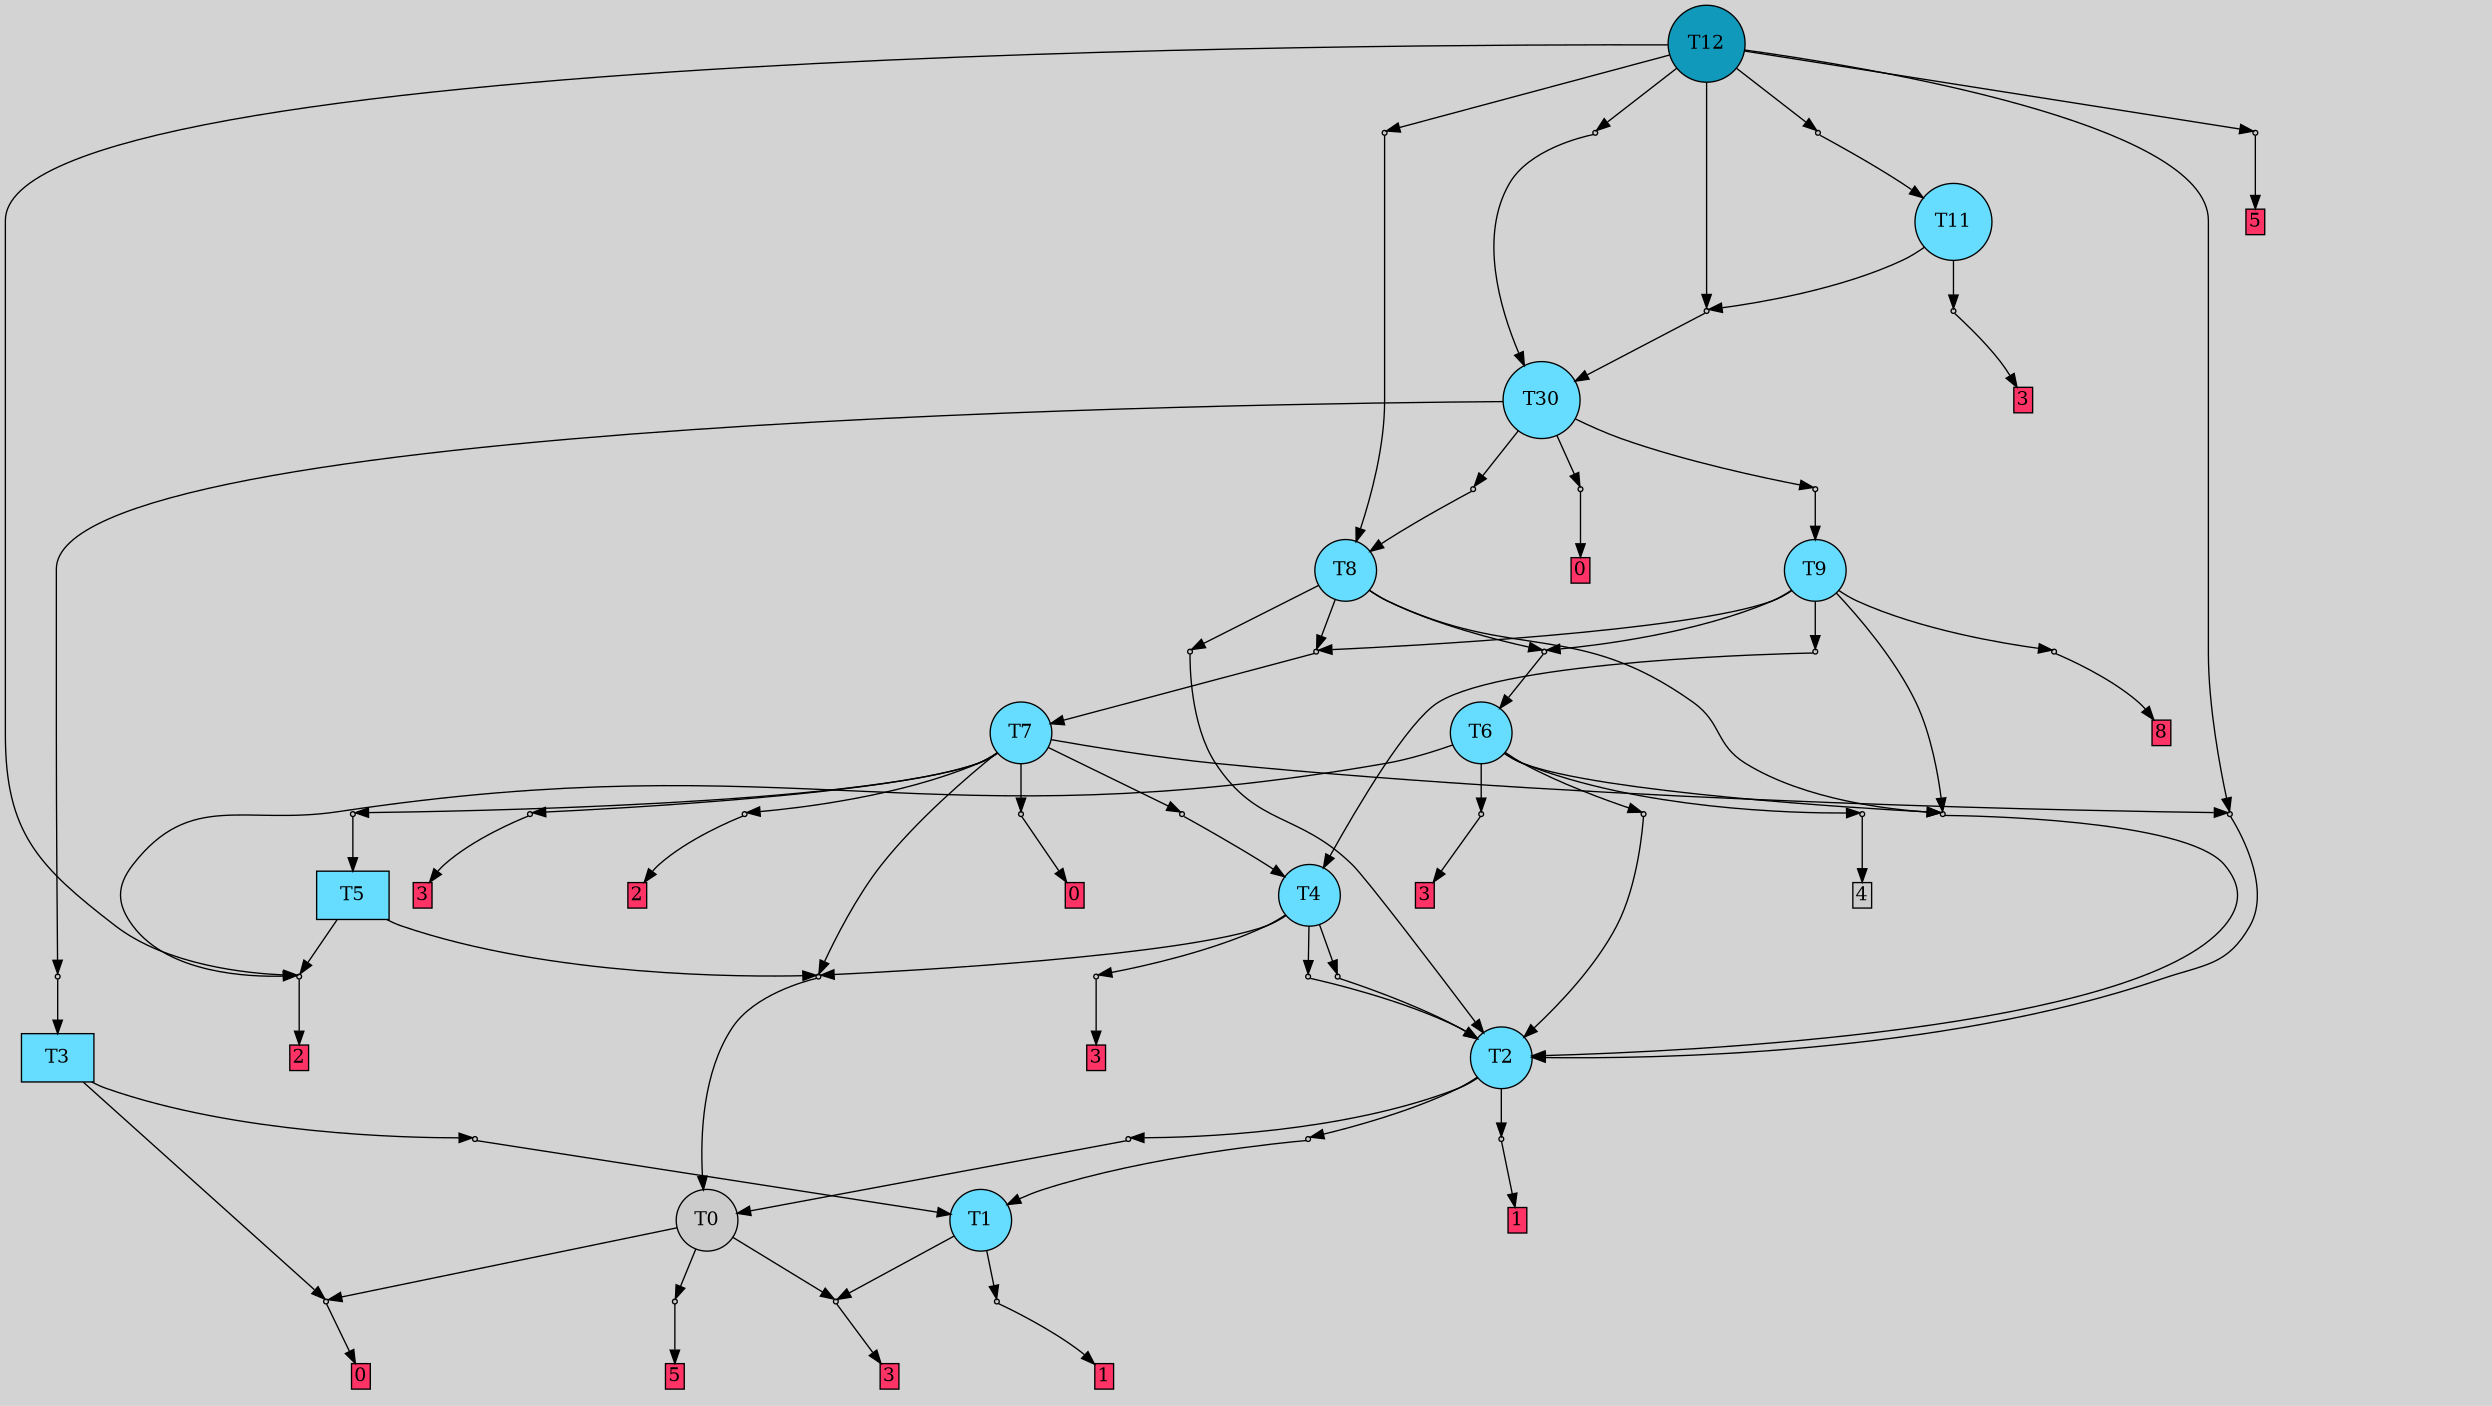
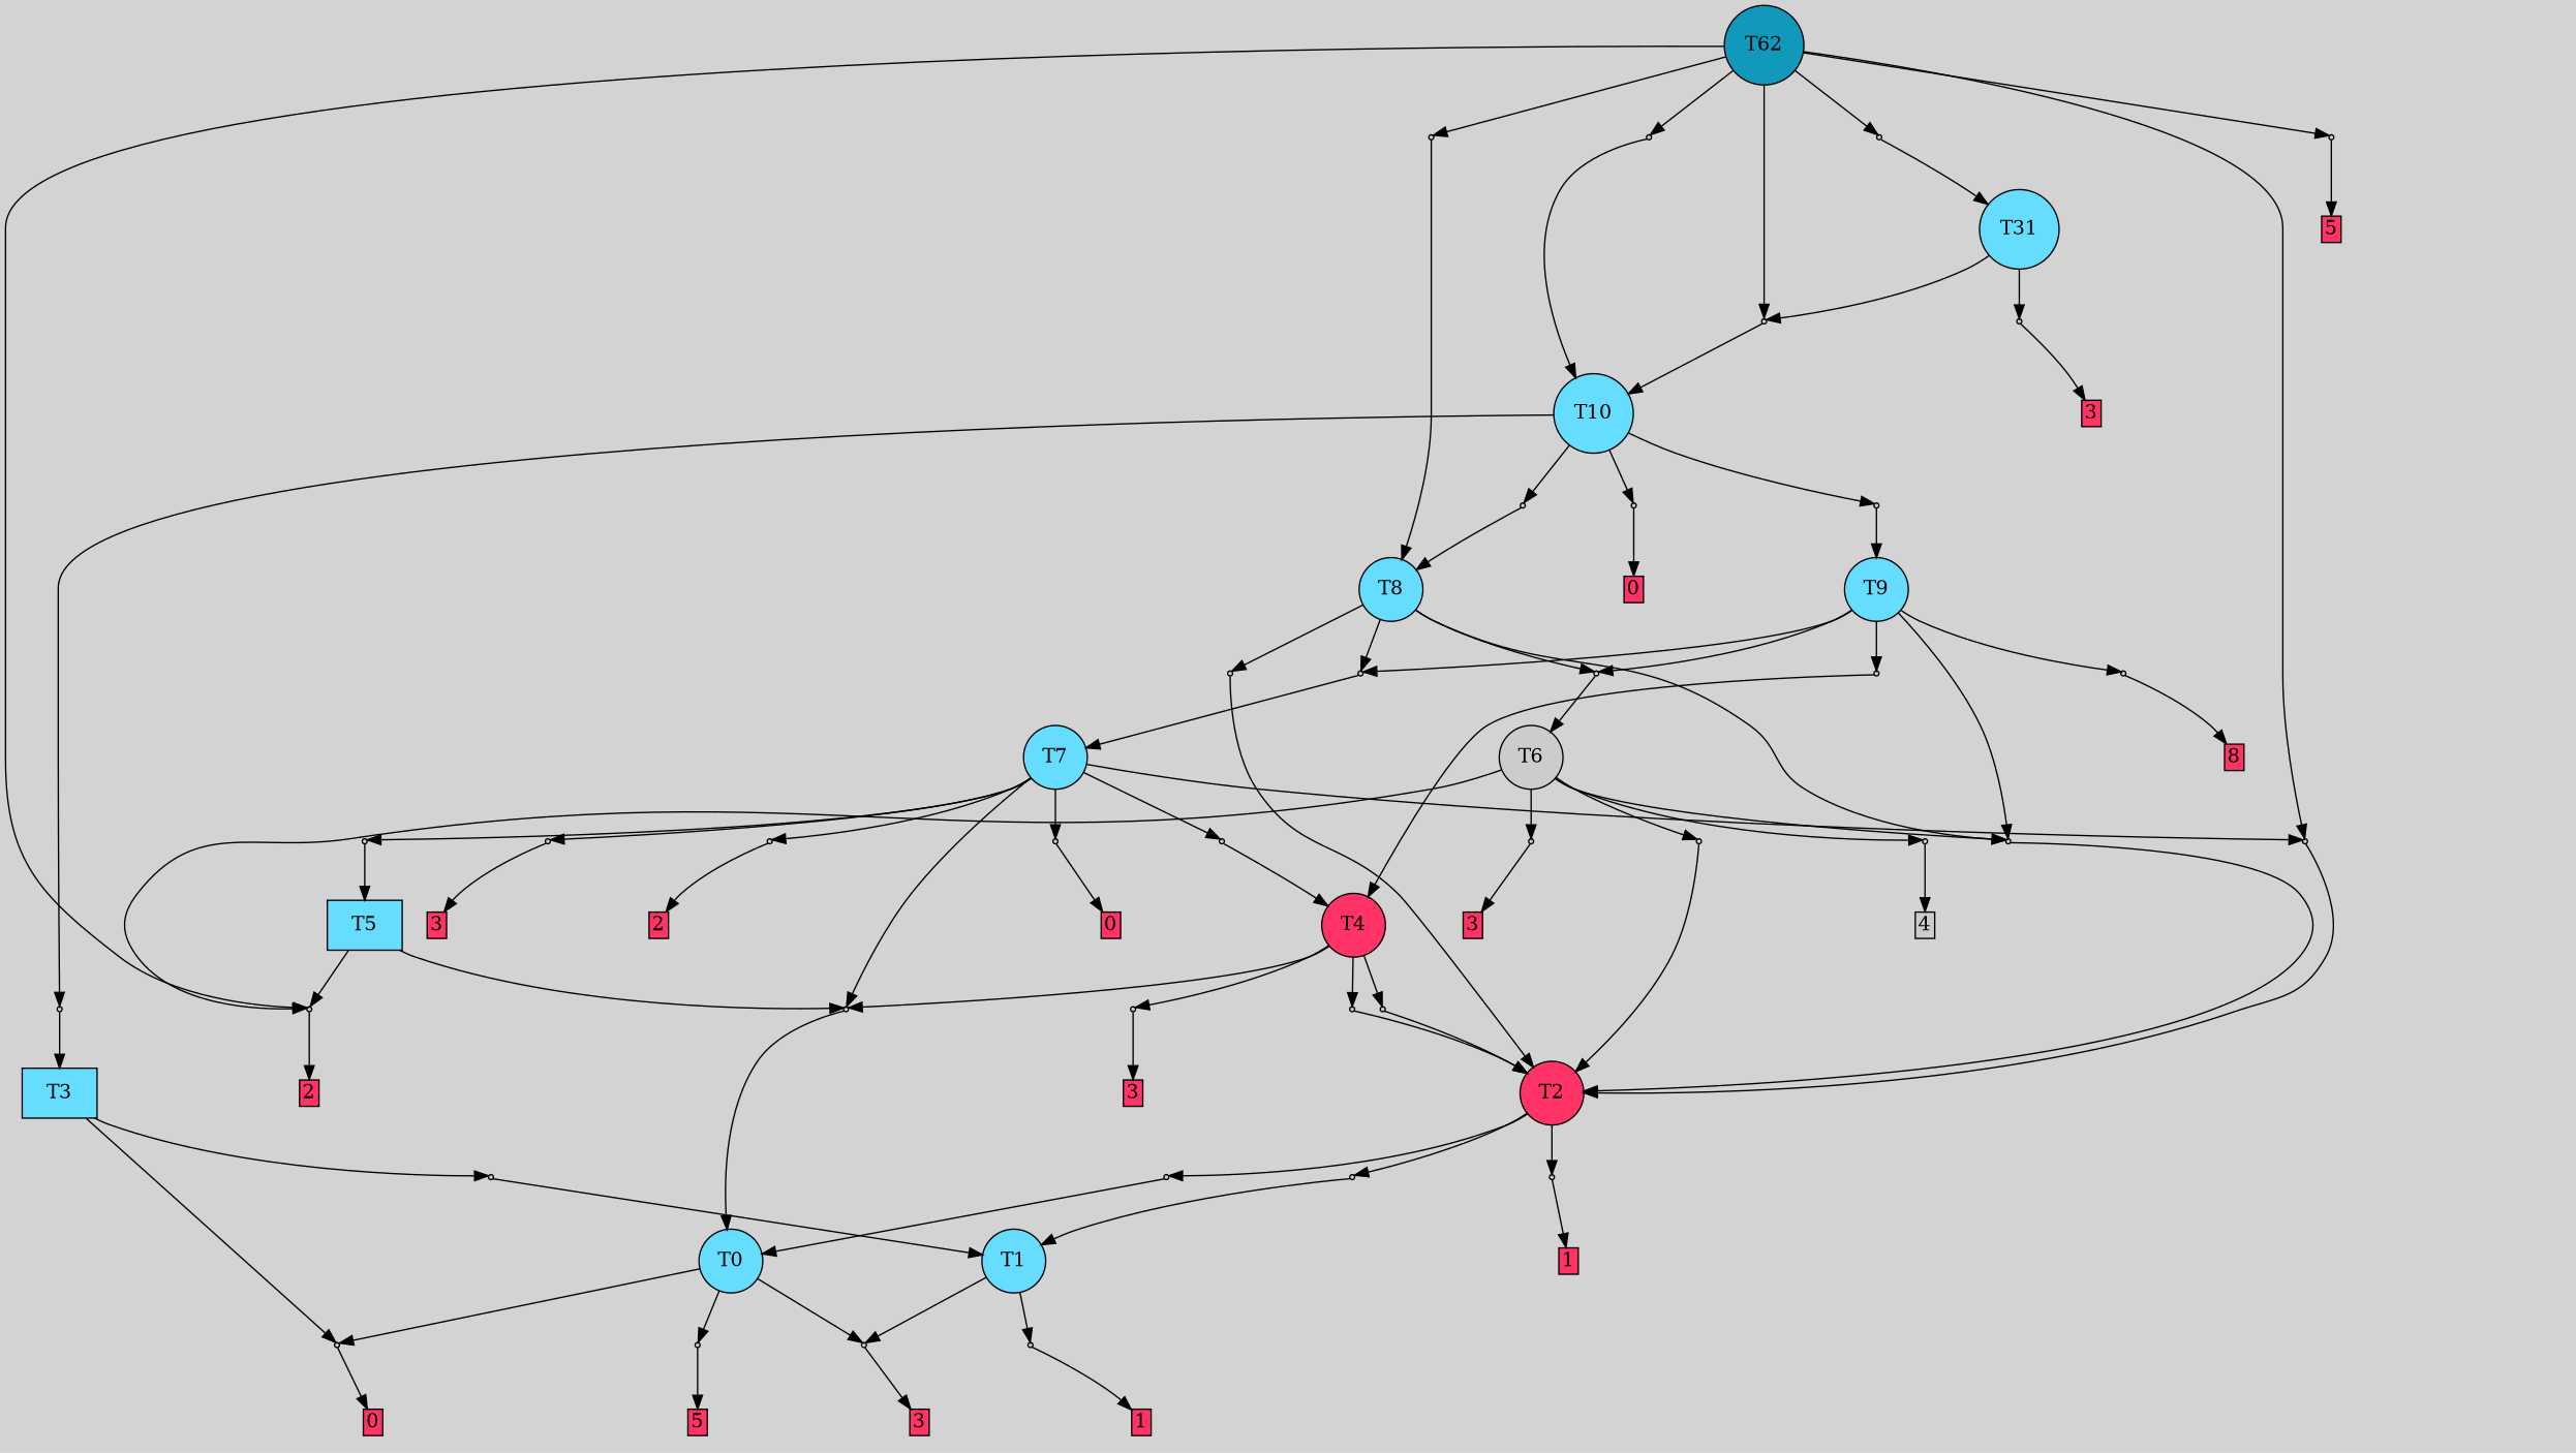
  digraph {
    bgcolor=lightgray
    node [fillcolor="#cccccc" shape=box style=filled]
-   T12 [fillcolor="#1199bb" shape=circle]
+   T12 [fillcolor="#1199bb" shape=circle label=T62]
    P12 [shape=point]
    P22 [shape=point]
    P33 [shape=point]
    P34 [shape=point]
    P35 [shape=point]
    P36 [shape=point]
    P37 [shape=point]
-   T0 [shape=circle]
+   T0 [fillcolor="#66ddff" shape=circle]
    P0 [shape=point]
    P1 [shape=point]
    P2 [shape=point]
    n13 [label="3|0&2|7#3|2&#92;n" style=invis fillcolor=""]
    n14 [fillcolor="#ff3366" height=0 label=5 margin=0.03 width=0]
    I1 [style=invis fillcolor=""]
    n16 [fillcolor="#ff3366" height=0 label=0 margin=0.03 width=0]
    n17 [label="3|0&2|2#0|0&#92;n" style=invis fillcolor=""]
    n18 [fillcolor="#ff3366" height=0 label=3 margin=0.03 width=0]
    T1 [fillcolor="#66ddff" shape=circle]
    P3 [shape=point]
    n21 [label="7|0&4|6#3|0&#92;n" style=invis fillcolor=""]
    n22 [fillcolor="#ff3366" height=0 label=1 margin=0.03 width=0]
-   T2 [fillcolor="#66ddff" shape=circle]
+   T2 [fillcolor="#ff3366" shape=circle]
    P4 [shape=point]
    P5 [shape=point]
    P6 [shape=point]
    n27 [label="7|0&1|0#0|7&#92;n" style=invis fillcolor=""]
    n28 [label="8|0&2|1#1|2&#92;n" style=invis fillcolor=""]
    I6 [style=invis fillcolor=""]
    n30 [fillcolor="#ff3366" height=0 label=1 margin=0.03 width=0]
    T3 [fillcolor="#66ddff"]
    P7 [shape=point]
    n33 [label="7|0&1|0#0|7&#92;n" style=invis fillcolor=""]
-   T4 [fillcolor="#66ddff" shape=circle]
+   T4 [fillcolor="#ff3366" shape=circle]
    P8 [shape=point]
    P9 [shape=point]
    P10 [shape=point]
    P11 [shape=point]
    n39 [label="1|0&2|2#4|5&#92;n" style=invis fillcolor=""]
    n40 [label="0|0&2|3#3|6&#92;n" style=invis fillcolor=""]
    n41 [label="3|0&2|2#0|0&#92;n" style=invis fillcolor=""]
    n42 [fillcolor="#ff3366" height=0 label=3 margin=0.03 width=0]
    n43 [label="2|0&2|5#3|6&#92;n" style=invis fillcolor=""]
    T5 [fillcolor="#66ddff"]
    n45 [label="2|6&2|2#1|6&#92;n4|0&0|6#0|1&#92;n" style=invis fillcolor=""]
    n46 [fillcolor="#ff3366" height=0 label=2 margin=0.03 width=0]
-   T6 [fillcolor="#66ddff" shape=circle]
+   T6 [shape=circle]
    P13 [shape=point]
    P14 [shape=point]
    P15 [shape=point]
    P16 [shape=point]
    n52 [label="0|0&3|3#2|6&#92;n" style=invis fillcolor=""]
    n53 [label="0|0&1|7#2|6&#92;n" style=invis fillcolor=""]
    n54 [height=0 label=4 margin=0.03 width=0]
    n55 [label="2|0&2|1#2|4&#92;n" style=invis fillcolor=""]
    n56 [label="3|0&2|2#0|5&#92;n" style=invis fillcolor=""]
    n57 [fillcolor="#ff3366" height=0 label=3 margin=0.03 width=0]
    T7 [fillcolor="#66ddff" shape=circle]
    P17 [shape=point]
    P18 [shape=point]
    P19 [shape=point]
    P20 [shape=point]
    P21 [shape=point]
    n64 [label="0|0&3|0#2|5&#92;n" style=invis fillcolor=""]
    n65 [fillcolor="#ff3366" height=0 label=0 margin=0.03 width=0]
    n66 [label="0|0&3|7#2|0&#92;n" style=invis fillcolor=""]
    n67 [label="3|0&2|2#0|0&#92;n" style=invis fillcolor=""]
    n68 [fillcolor="#ff3366" height=0 label=3 margin=0.03 width=0]
    n69 [label="2|6&2|2#1|6&#92;n4|0&0|6#0|1&#92;n" style=invis fillcolor=""]
    n70 [fillcolor="#ff3366" height=0 label=2 margin=0.03 width=0]
    n71 [label="3|0&3|1#2|4&#92;n" style=invis fillcolor=""]
    n72 [label="2|0&2|1#2|4&#92;n" style=invis fillcolor=""]
    T8 [fillcolor="#66ddff" shape=circle]
    P23 [shape=point]
    P24 [shape=point]
    P25 [shape=point]
    n77 [label="4|0&1|6#2|1&#92;n" style=invis fillcolor=""]
    n78 [label="1|0&2|3#0|6&#92;n" style=invis fillcolor=""]
    n79 [label="8|0&3|7#2|6&#92;n" style=invis fillcolor=""]
    T9 [fillcolor="#66ddff" shape=circle]
    P26 [shape=point]
    P27 [shape=point]
    n83 [label="8|0&2|1#2|1&#92;n" style=invis fillcolor=""]
    n84 [fillcolor="#ff3366" height=0 label=8 margin=0.03 width=0]
    n85 [label="1|0&2|0#2|7&#92;n" style=invis fillcolor=""]
-   T10 [fillcolor="#66ddff" shape=circle label=T30]
+   T10 [fillcolor="#66ddff" shape=circle]
    P28 [shape=point]
    P29 [shape=point]
    P30 [shape=point]
    P31 [shape=point]
    n91 [label="0|0&4|2#2|4&#92;n" style=invis fillcolor=""]
    n92 [label="3|0&2|4#0|7&#92;n" style=invis fillcolor=""]
    n93 [label="1|7&4|2#2|0&#92;n1|0&0|7#2|7&#92;n" style=invis fillcolor=""]
    n94 [fillcolor="#ff3366" height=0 label=0 margin=0.03 width=0]
    n95 [label="8|0&3|4#2|5&#92;n" style=invis fillcolor=""]
-   T11 [fillcolor="#66ddff" shape=circle]
+   T11 [fillcolor="#66ddff" shape=circle label=T31]
    P32 [shape=point]
    n98 [label="3|0&2|2#0|0&#92;n" style=invis fillcolor=""]
    n99 [fillcolor="#ff3366" height=0 label=3 margin=0.03 width=0]
    n100 [label="3|0&2|4#0|7&#92;n" style=invis fillcolor=""]
    n101 [label="2|6&2|0#1|6&#92;n2|0&0|6#4|7&#92;n" style=invis fillcolor=""]
    n102 [label="0|0&4|2#2|3&#92;n" style=invis fillcolor=""]
    n103 [label="2|0&1|2#3|1&#92;n" style=invis fillcolor=""]
    n104 [fillcolor="#ff3366" height=0 label=5 margin=0.03 width=0]
    n105 [label="3|0&2|2#0|0&#92;n" style=invis fillcolor=""]
    subgraph sub_1 {
      rank=same
      T12
    }
    T12 -> P12
    T12 -> P22
    T12 -> P33
    T12 -> P34
    T12 -> P35
    T12 -> P36
    T12 -> P37
    P12 -> n45 [style=invis]
    P12 -> n46
    P22 -> T2
    P22 -> n72 [style=invis]
    P33 -> T10
    P33 -> n100 [style=invis]
    P34 -> T10
    P34 -> n101 [style=invis]
    P35 -> T8
    P35 -> n102 [style=invis]
    P36 -> n103 [style=invis]
    P36 -> n104
    P37 -> T11
    P37 -> n105 [style=invis]
    T0 -> P0
    T0 -> P1
    T0 -> P2
    P0 -> n13 [style=invis]
    P0 -> n14
    P1 -> I1 [style=invis]
    P1 -> n16
    P2 -> n17 [style=invis]
    P2 -> n18
    T1 -> P2
    T1 -> P3
    P3 -> n21 [style=invis]
    P3 -> n22
    T2 -> P4
    T2 -> P5
    T2 -> P6
    P4 -> T1
    P4 -> n27 [style=invis]
    P5 -> T0
    P5 -> n28 [style=invis]
    P6 -> I6 [style=invis]
    P6 -> n30
    T3 -> P1
    T3 -> P7
    P7 -> T1
    P7 -> n33 [style=invis]
    T4 -> P8
    T4 -> P9
    T4 -> P10
    T4 -> P11
    P8 -> T2
    P8 -> n39 [style=invis]
    P9 -> T2
    P9 -> n40 [style=invis]
    P10 -> n41 [style=invis]
    P10 -> n42
    P11 -> T0
    P11 -> n43 [style=invis]
    T5 -> P12
    T5 -> P11
    T6 -> P12
    T6 -> P13
    T6 -> P14
    T6 -> P15
    T6 -> P16
    P13 -> T2
    P13 -> n52 [style=invis]
    P14 -> n53 [style=invis]
    P14 -> n54
    P15 -> T2
    P15 -> n55 [style=invis]
    P16 -> n56 [style=invis]
    P16 -> n57
    T7 -> P22
    T7 -> P11
    T7 -> P17
    T7 -> P18
    T7 -> P19
    T7 -> P20
    T7 -> P21
    P17 -> n64 [style=invis]
    P17 -> n65
    P18 -> T4
    P18 -> n66 [style=invis]
    P19 -> n67 [style=invis]
    P19 -> n68
    P20 -> n69 [style=invis]
    P20 -> n70
    P21 -> T5
    P21 -> n71 [style=invis]
    T8 -> P13
    T8 -> P23
    T8 -> P24
    T8 -> P25
    P23 -> T7
    P23 -> n77 [style=invis]
    P24 -> T2
    P24 -> n78 [style=invis]
    P25 -> T6
    P25 -> n79 [style=invis]
    T9 -> P13
    T9 -> P23
    T9 -> P25
    T9 -> P26
    T9 -> P27
    P26 -> n83 [style=invis]
    P26 -> n84
    P27 -> T4
    P27 -> n85 [style=invis]
    T10 -> P28
    T10 -> P29
    T10 -> P30
    T10 -> P31
    P28 -> T8
    P28 -> n91 [style=invis]
    P29 -> T9
    P29 -> n92 [style=invis]
    P30 -> n93 [style=invis]
    P30 -> n94
    P31 -> T3
    P31 -> n95 [style=invis]
    T11 -> P33
    T11 -> P32
    P32 -> n98 [style=invis]
    P32 -> n99
  }
